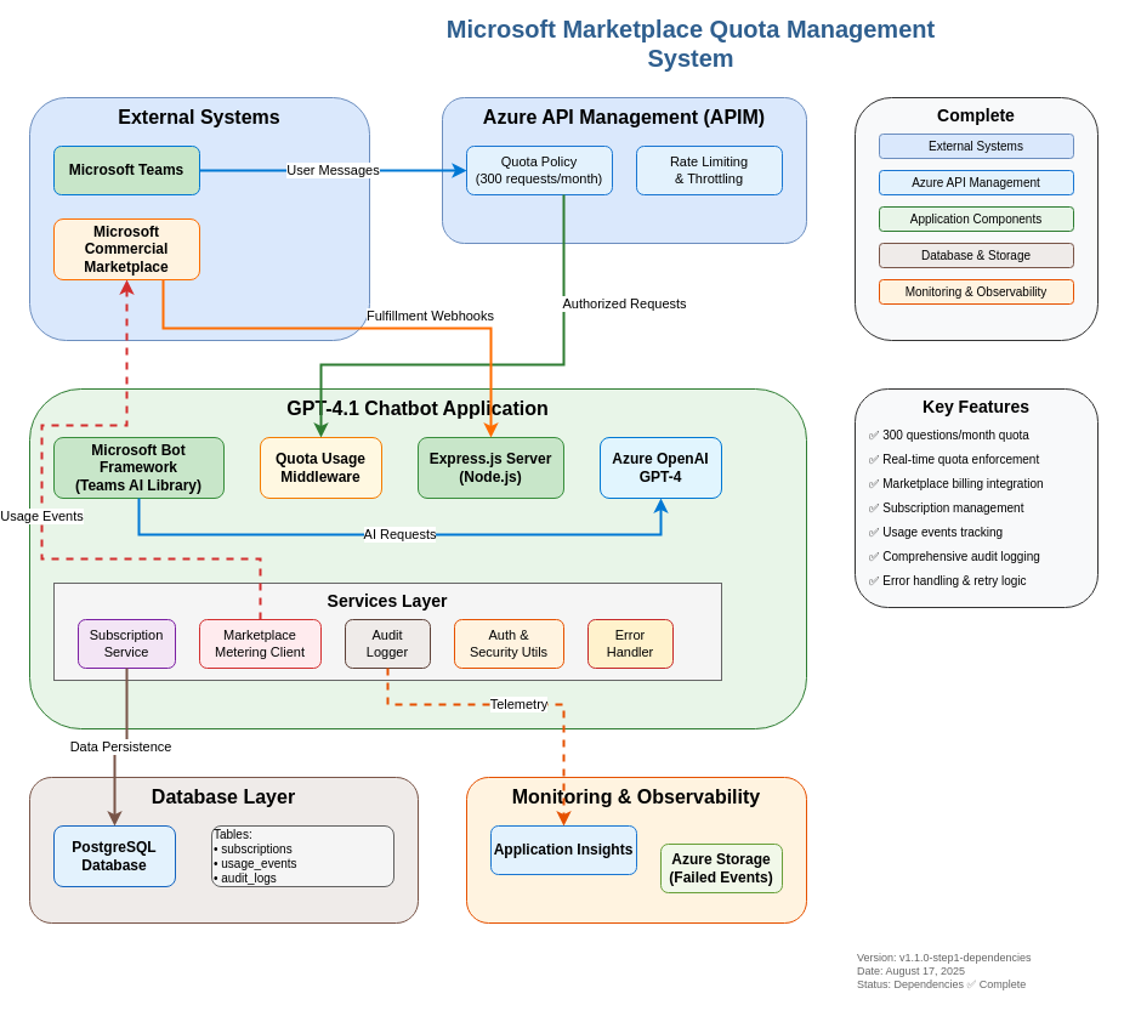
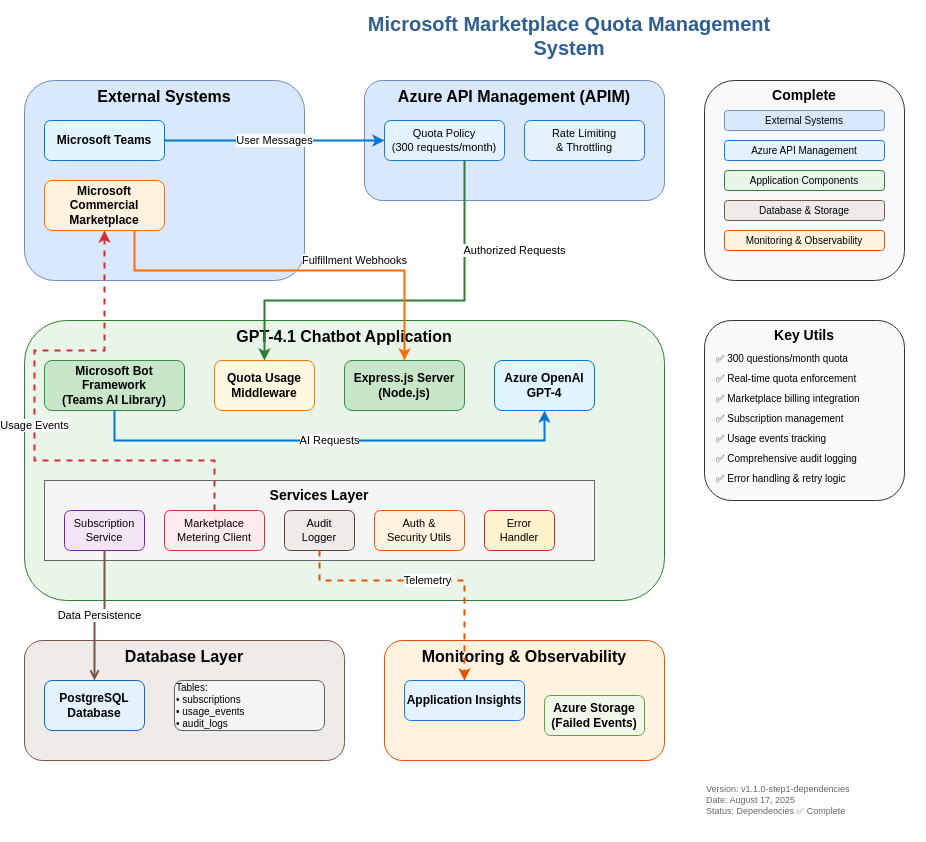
  <mxCell id="0" />
  <mxCell id="1" parent="0" />
  <mxCell id="2" value="Microsoft Marketplace Quota Management System" style="text;html=1;strokeColor=none;fillColor=none;align=center;verticalAlign=middle;whiteSpace=wrap;rounded=0;fontSize=20;fontStyle=1;fontColor=#2F5F8F;" parent="1" vertex="1"><mxGeometry x="330" y="20" width="470" height="30" as="geometry" /></mxCell>
  <mxCell id="3" value="External Systems" style="rounded=1;whiteSpace=wrap;html=1;strokeColor=#6c8ebf;fillColor=#dae8fc;fontSize=16;fontStyle=1;verticalAlign=top;" parent="1" vertex="1"><mxGeometry x="20" y="80" width="280" height="200" as="geometry" /></mxCell>
- <mxCell id="4" value="Microsoft Teams" style="rounded=1;whiteSpace=wrap;html=1;strokeColor=#0078d4;fillColor=#c8e6c9;fontSize=12;fontStyle=1;" parent="1" vertex="1"><mxGeometry x="40" y="120" width="120" height="40" as="geometry" /></mxCell>
+ <mxCell id="4" value="Microsoft Teams" style="rounded=1;whiteSpace=wrap;html=1;strokeColor=#0078d4;fillColor=#e1f5fe;fontSize=12;fontStyle=1;" parent="1" vertex="1"><mxGeometry x="40" y="120" width="120" height="40" as="geometry" /></mxCell>
  <mxCell id="5" value="Microsoft&#10;Commercial Marketplace" style="rounded=1;whiteSpace=wrap;html=1;strokeColor=#ff6d00;fillColor=#fff3e0;fontSize=12;fontStyle=1;" parent="1" vertex="1"><mxGeometry x="40" y="180" width="120" height="50" as="geometry" /></mxCell>
  <mxCell id="6" value="Azure API Management (APIM)" style="rounded=1;whiteSpace=wrap;html=1;strokeColor=#6c8ebf;fillColor=#dae8fc;fontSize=16;fontStyle=1;verticalAlign=top;" parent="1" vertex="1"><mxGeometry x="360" y="80" width="300" height="120" as="geometry" /></mxCell>
  <mxCell id="7" value="Quota Policy&#10;(300 requests/month)" style="rounded=1;whiteSpace=wrap;html=1;strokeColor=#1976d2;fillColor=#e3f2fd;fontSize=11;" parent="1" vertex="1"><mxGeometry x="380" y="120" width="120" height="40" as="geometry" /></mxCell>
  <mxCell id="8" value="Rate Limiting&#10;&amp; Throttling" style="rounded=1;whiteSpace=wrap;html=1;strokeColor=#1976d2;fillColor=#e3f2fd;fontSize=11;" parent="1" vertex="1"><mxGeometry x="520" y="120" width="120" height="40" as="geometry" /></mxCell>
  <mxCell id="9" value="GPT-4.1 Chatbot Application" style="rounded=1;whiteSpace=wrap;html=1;strokeColor=#2e7d32;fillColor=#e8f5e8;fontSize=16;fontStyle=1;verticalAlign=top;" parent="1" vertex="1"><mxGeometry x="20" y="320" width="640" height="280" as="geometry" /></mxCell>
  <mxCell id="10" value="Microsoft Bot Framework&#10;(Teams AI Library)" style="rounded=1;whiteSpace=wrap;html=1;strokeColor=#388e3c;fillColor=#c8e6c9;fontSize=12;fontStyle=1;" parent="1" vertex="1"><mxGeometry x="40" y="360" width="140" height="50" as="geometry" /></mxCell>
  <mxCell id="11" value="Quota Usage&#10;Middleware" style="rounded=1;whiteSpace=wrap;html=1;strokeColor=#f57c00;fillColor=#fff8e1;fontSize=12;fontStyle=1;" parent="1" vertex="1"><mxGeometry x="210" y="360" width="100" height="50" as="geometry" /></mxCell>
  <mxCell id="12" value="Express.js Server&#10;(Node.js)" style="rounded=1;whiteSpace=wrap;html=1;strokeColor=#388e3c;fillColor=#c8e6c9;fontSize=12;fontStyle=1;" parent="1" vertex="1"><mxGeometry x="340" y="360" width="120" height="50" as="geometry" /></mxCell>
  <mxCell id="13" value="Azure OpenAI&#10;GPT-4" style="rounded=1;whiteSpace=wrap;html=1;strokeColor=#0078d4;fillColor=#e1f5fe;fontSize=12;fontStyle=1;" parent="1" vertex="1"><mxGeometry x="490" y="360" width="100" height="50" as="geometry" /></mxCell>
  <mxCell id="14" value="Services Layer" style="rounded=0;whiteSpace=wrap;html=1;strokeColor=#666666;fillColor=#f5f5f5;fontSize=14;fontStyle=1;verticalAlign=top;" parent="1" vertex="1"><mxGeometry x="40" y="480" width="550" height="80" as="geometry" /></mxCell>
  <mxCell id="15" value="Subscription&#10;Service" style="rounded=1;whiteSpace=wrap;html=1;strokeColor=#7b1fa2;fillColor=#f3e5f5;fontSize=11;" parent="1" vertex="1"><mxGeometry x="60" y="510" width="80" height="40" as="geometry" /></mxCell>
  <mxCell id="16" value="Marketplace&#10;Metering Client" style="rounded=1;whiteSpace=wrap;html=1;strokeColor=#d32f2f;fillColor=#ffebee;fontSize=11;" parent="1" vertex="1"><mxGeometry x="160" y="510" width="100" height="40" as="geometry" /></mxCell>
  <mxCell id="17" value="Audit&#10;Logger" style="rounded=1;whiteSpace=wrap;html=1;strokeColor=#5d4037;fillColor=#efebe9;fontSize=11;" parent="1" vertex="1"><mxGeometry x="280" y="510" width="70" height="40" as="geometry" /></mxCell>
  <mxCell id="18" value="Auth &amp;&#10;Security Utils" style="rounded=1;whiteSpace=wrap;html=1;strokeColor=#e65100;fillColor=#fff3e0;fontSize=11;" parent="1" vertex="1"><mxGeometry x="370" y="510" width="90" height="40" as="geometry" /></mxCell>
  <mxCell id="19" value="Error&#10;Handler" style="rounded=1;whiteSpace=wrap;html=1;strokeColor=#c62828;fillColor=#fff2cc;fontSize=11;" parent="1" vertex="1"><mxGeometry x="480" y="510" width="70" height="40" as="geometry" /></mxCell>
  <mxCell id="20" value="Database Layer" style="rounded=1;whiteSpace=wrap;html=1;strokeColor=#795548;fillColor=#efebe9;fontSize=16;fontStyle=1;verticalAlign=top;" parent="1" vertex="1"><mxGeometry x="20" y="640" width="320" height="120" as="geometry" /></mxCell>
  <mxCell id="21" value="PostgreSQL&#10;Database" style="rounded=1;whiteSpace=wrap;html=1;strokeColor=#1565c0;fillColor=#e3f2fd;fontSize=12;fontStyle=1;" parent="1" vertex="1"><mxGeometry x="40" y="680" width="100" height="50" as="geometry" /></mxCell>
  <mxCell id="22" value="Tables:&#10;• subscriptions&#10;• usage_events&#10;• audit_logs" style="rounded=1;whiteSpace=wrap;html=1;strokeColor=#616161;fillColor=#f5f5f5;fontSize=10;align=left;" parent="1" vertex="1"><mxGeometry x="170" y="680" width="150" height="50" as="geometry" /></mxCell>
  <mxCell id="23" value="Monitoring &amp; Observability" style="rounded=1;whiteSpace=wrap;html=1;strokeColor=#e65100;fillColor=#fff3e0;fontSize=16;fontStyle=1;verticalAlign=top;" parent="1" vertex="1"><mxGeometry x="380" y="640" width="280" height="120" as="geometry" /></mxCell>
  <mxCell id="24" value="Application Insights" style="rounded=1;whiteSpace=wrap;html=1;strokeColor=#1976d2;fillColor=#e3f2fd;fontSize=12;fontStyle=1;" parent="1" vertex="1"><mxGeometry x="400" y="680" width="120" height="40" as="geometry" /></mxCell>
  <mxCell id="25" value="Azure Storage&#10;(Failed Events)" style="rounded=1;whiteSpace=wrap;html=1;strokeColor=#689f38;fillColor=#f1f8e9;fontSize=12;fontStyle=1;" parent="1" vertex="1"><mxGeometry x="540" y="695" width="100" height="40" as="geometry" /></mxCell>
  <mxCell id="26" value="User Messages" style="edgeStyle=orthogonalEdgeStyle;rounded=0;orthogonalLoop=1;jettySize=auto;html=1;strokeWidth=2;strokeColor=#0078d4;" parent="1" source="4" target="7" edge="1"><mxGeometry relative="1" as="geometry" /></mxCell>
  <mxCell id="27" value="Authorized Requests" style="edgeStyle=orthogonalEdgeStyle;rounded=0;orthogonalLoop=1;jettySize=auto;html=1;strokeWidth=2;strokeColor=#2e7d32;" parent="1" source="7" target="11" edge="1"><mxGeometry x="-0.55" y="50" relative="1" as="geometry"><mxPoint x="440" y="240" as="sourcePoint" /><mxPoint x="260" y="320" as="targetPoint" /><Array as="points"><mxPoint x="460" y="300" /><mxPoint x="260" y="300" /></Array><mxPoint as="offset" /></mxGeometry></mxCell>
  <mxCell id="28" value="AI Requests" style="edgeStyle=orthogonalEdgeStyle;rounded=0;orthogonalLoop=1;jettySize=auto;html=1;strokeWidth=2;strokeColor=#0078d4;" parent="1" source="10" target="13" edge="1"><mxGeometry relative="1" as="geometry"><mxPoint x="180" y="385" as="sourcePoint" /><mxPoint x="490" y="385" as="targetPoint" /><Array as="points"><mxPoint x="110" y="440" /><mxPoint x="540" y="440" /></Array></mxGeometry></mxCell>
  <mxCell id="29" value="Fulfillment Webhooks" style="edgeStyle=orthogonalEdgeStyle;rounded=0;orthogonalLoop=1;jettySize=auto;html=1;strokeWidth=2;strokeColor=#ff6d00;" parent="1" source="5" target="12" edge="1"><mxGeometry x="0.3" y="10" relative="1" as="geometry"><mxPoint x="100" y="240" as="sourcePoint" /><mxPoint x="400" y="320" as="targetPoint" /><Array as="points"><mxPoint x="130" y="270" /><mxPoint x="400" y="270" /></Array><mxPoint as="offset" /></mxGeometry></mxCell>
  <mxCell id="30" value="Usage Events" style="edgeStyle=orthogonalEdgeStyle;rounded=0;orthogonalLoop=1;jettySize=auto;html=1;strokeWidth=2;strokeColor=#d32f2f;dashed=1;" parent="1" source="16" target="5" edge="1"><mxGeometry relative="1" as="geometry"><mxPoint x="210" y="470" as="sourcePoint" /><mxPoint x="100" y="240" as="targetPoint" /><Array as="points"><mxPoint x="210" y="460" /><mxPoint x="30" y="460" /><mxPoint x="30" y="350" /><mxPoint x="100" y="350" /></Array></mxGeometry></mxCell>
- <mxCell id="31" value="Data Persistence" style="edgeStyle=orthogonalEdgeStyle;rounded=0;orthogonalLoop=1;jettySize=auto;html=1;strokeWidth=2;strokeColor=#795548;" parent="1" source="15" target="21" edge="1"><mxGeometry relative="1" as="geometry"><mxPoint x="100" y="520" as="sourcePoint" /><mxPoint x="90" y="640" as="targetPoint" /></mxGeometry></mxCell>
+ <mxCell id="31" value="Data Persistence" style="edgeStyle=orthogonalEdgeStyle;rounded=0;orthogonalLoop=1;jettySize=auto;html=1;strokeWidth=2;strokeColor=#795548;endArrow=open;" parent="1" source="15" target="21" edge="1"><mxGeometry relative="1" as="geometry"><mxPoint x="100" y="520" as="sourcePoint" /><mxPoint x="90" y="640" as="targetPoint" /></mxGeometry></mxCell>
  <mxCell id="32" value="Telemetry" style="edgeStyle=orthogonalEdgeStyle;rounded=0;orthogonalLoop=1;jettySize=auto;html=1;strokeWidth=2;strokeColor=#e65100;dashed=1;" parent="1" source="17" target="24" edge="1"><mxGeometry relative="1" as="geometry"><mxPoint x="315" y="520" as="sourcePoint" /><mxPoint x="460" y="640" as="targetPoint" /><Array as="points"><mxPoint x="315" y="580" /><mxPoint x="460" y="580" /></Array></mxGeometry></mxCell>
  <mxCell id="33" value="Complete" style="rounded=1;whiteSpace=wrap;html=1;strokeColor=#333333;fillColor=#f8f9fa;fontSize=14;fontStyle=1;verticalAlign=top;" parent="1" vertex="1"><mxGeometry x="700" y="80" width="200" height="200" as="geometry" /></mxCell>
  <mxCell id="34" value="External Systems" style="rounded=1;whiteSpace=wrap;html=1;strokeColor=#6c8ebf;fillColor=#dae8fc;fontSize=10;" parent="1" vertex="1"><mxGeometry x="720" y="110" width="160" height="20" as="geometry" /></mxCell>
  <mxCell id="35" value="Azure API Management" style="rounded=1;whiteSpace=wrap;html=1;strokeColor=#1976d2;fillColor=#e3f2fd;fontSize=10;" parent="1" vertex="1"><mxGeometry x="720" y="140" width="160" height="20" as="geometry" /></mxCell>
  <mxCell id="36" value="Application Components" style="rounded=1;whiteSpace=wrap;html=1;strokeColor=#2e7d32;fillColor=#e8f5e8;fontSize=10;" parent="1" vertex="1"><mxGeometry x="720" y="170" width="160" height="20" as="geometry" /></mxCell>
  <mxCell id="37" value="Database &amp; Storage" style="rounded=1;whiteSpace=wrap;html=1;strokeColor=#795548;fillColor=#efebe9;fontSize=10;" parent="1" vertex="1"><mxGeometry x="720" y="200" width="160" height="20" as="geometry" /></mxCell>
  <mxCell id="38" value="Monitoring &amp; Observability" style="rounded=1;whiteSpace=wrap;html=1;strokeColor=#e65100;fillColor=#fff3e0;fontSize=10;" parent="1" vertex="1"><mxGeometry x="720" y="230" width="160" height="20" as="geometry" /></mxCell>
- <mxCell id="39" value="Key Features" style="rounded=1;whiteSpace=wrap;html=1;strokeColor=#333333;fillColor=#f8f9fa;fontSize=14;fontStyle=1;verticalAlign=top;" parent="1" vertex="1"><mxGeometry x="700" y="320" width="200" height="180" as="geometry" /></mxCell>
+ <mxCell id="39" value="Key Utils" style="rounded=1;whiteSpace=wrap;html=1;strokeColor=#333333;fillColor=#f8f9fa;fontSize=14;fontStyle=1;verticalAlign=top;" parent="1" vertex="1"><mxGeometry x="700" y="320" width="200" height="180" as="geometry" /></mxCell>
  <mxCell id="40" value="✅ 300 questions/month quota" style="text;html=1;strokeColor=none;fillColor=none;align=left;verticalAlign=middle;whiteSpace=wrap;rounded=0;fontSize=10;" parent="1" vertex="1"><mxGeometry x="710" y="350" width="180" height="15" as="geometry" /></mxCell>
  <mxCell id="41" value="✅ Real-time quota enforcement" style="text;html=1;strokeColor=none;fillColor=none;align=left;verticalAlign=middle;whiteSpace=wrap;rounded=0;fontSize=10;" parent="1" vertex="1"><mxGeometry x="710" y="370" width="180" height="15" as="geometry" /></mxCell>
  <mxCell id="42" value="✅ Marketplace billing integration" style="text;html=1;strokeColor=none;fillColor=none;align=left;verticalAlign=middle;whiteSpace=wrap;rounded=0;fontSize=10;" parent="1" vertex="1"><mxGeometry x="710" y="390" width="180" height="15" as="geometry" /></mxCell>
  <mxCell id="43" value="✅ Subscription management" style="text;html=1;strokeColor=none;fillColor=none;align=left;verticalAlign=middle;whiteSpace=wrap;rounded=0;fontSize=10;" parent="1" vertex="1"><mxGeometry x="710" y="410" width="180" height="15" as="geometry" /></mxCell>
  <mxCell id="44" value="✅ Usage events tracking" style="text;html=1;strokeColor=none;fillColor=none;align=left;verticalAlign=middle;whiteSpace=wrap;rounded=0;fontSize=10;" parent="1" vertex="1"><mxGeometry x="710" y="430" width="180" height="15" as="geometry" /></mxCell>
  <mxCell id="45" value="✅ Comprehensive audit logging" style="text;html=1;strokeColor=none;fillColor=none;align=left;verticalAlign=middle;whiteSpace=wrap;rounded=0;fontSize=10;" parent="1" vertex="1"><mxGeometry x="710" y="450" width="180" height="15" as="geometry" /></mxCell>
  <mxCell id="46" value="✅ Error handling &amp; retry logic" style="text;html=1;strokeColor=none;fillColor=none;align=left;verticalAlign=middle;whiteSpace=wrap;rounded=0;fontSize=10;" parent="1" vertex="1"><mxGeometry x="710" y="470" width="180" height="15" as="geometry" /></mxCell>
  <mxCell id="47" value="Version: v1.1.0-step1-dependencies&#10;Date: August 17, 2025&#10;Status: Dependencies ✅ Complete" style="text;html=1;strokeColor=none;fillColor=none;align=left;verticalAlign=middle;whiteSpace=wrap;rounded=0;fontSize=9;fontColor=#666666;" parent="1" vertex="1"><mxGeometry x="700" y="780" width="200" height="40" as="geometry" /></mxCell>
